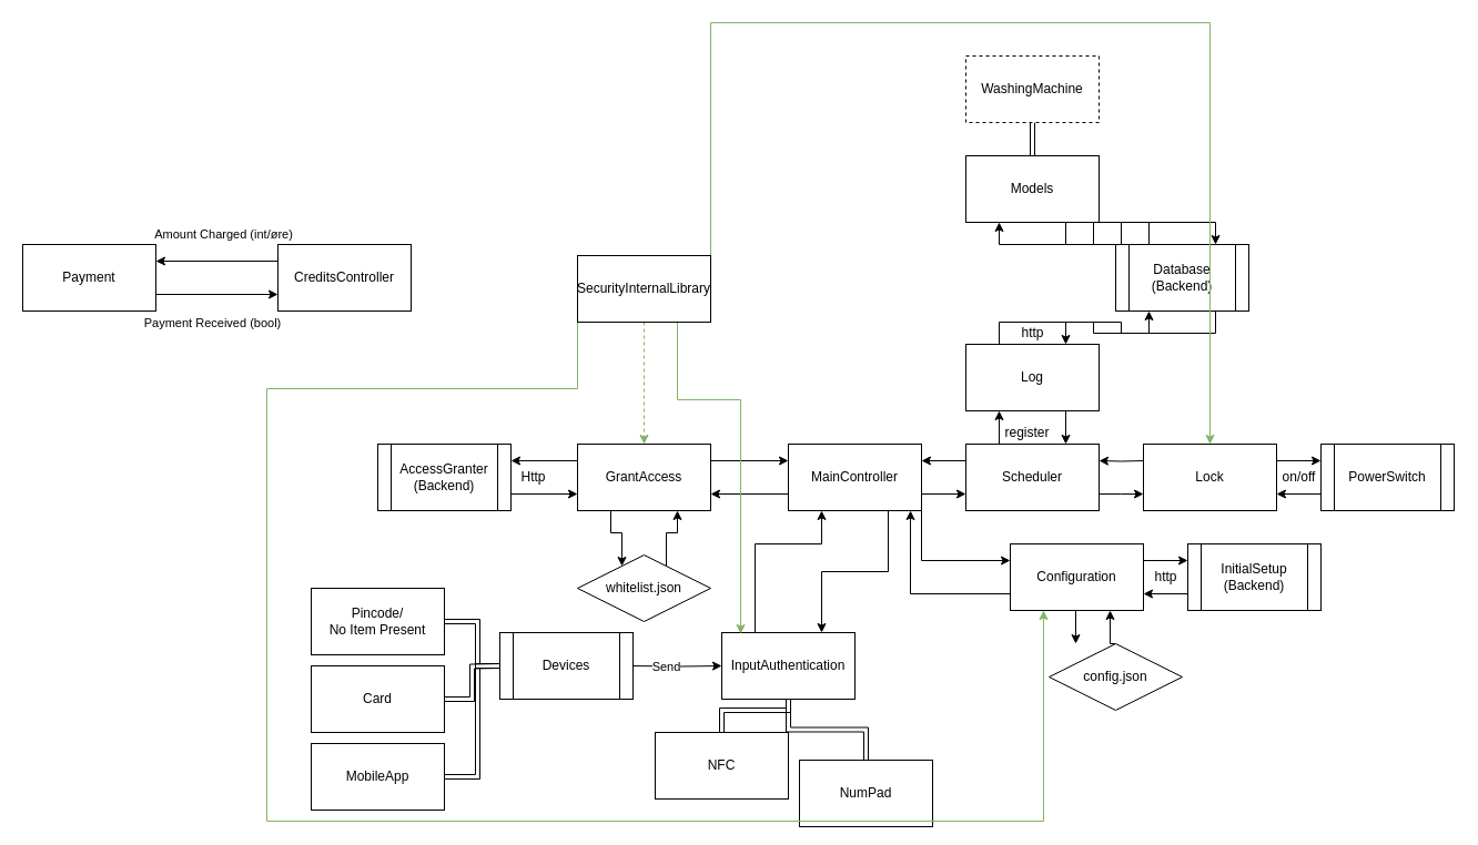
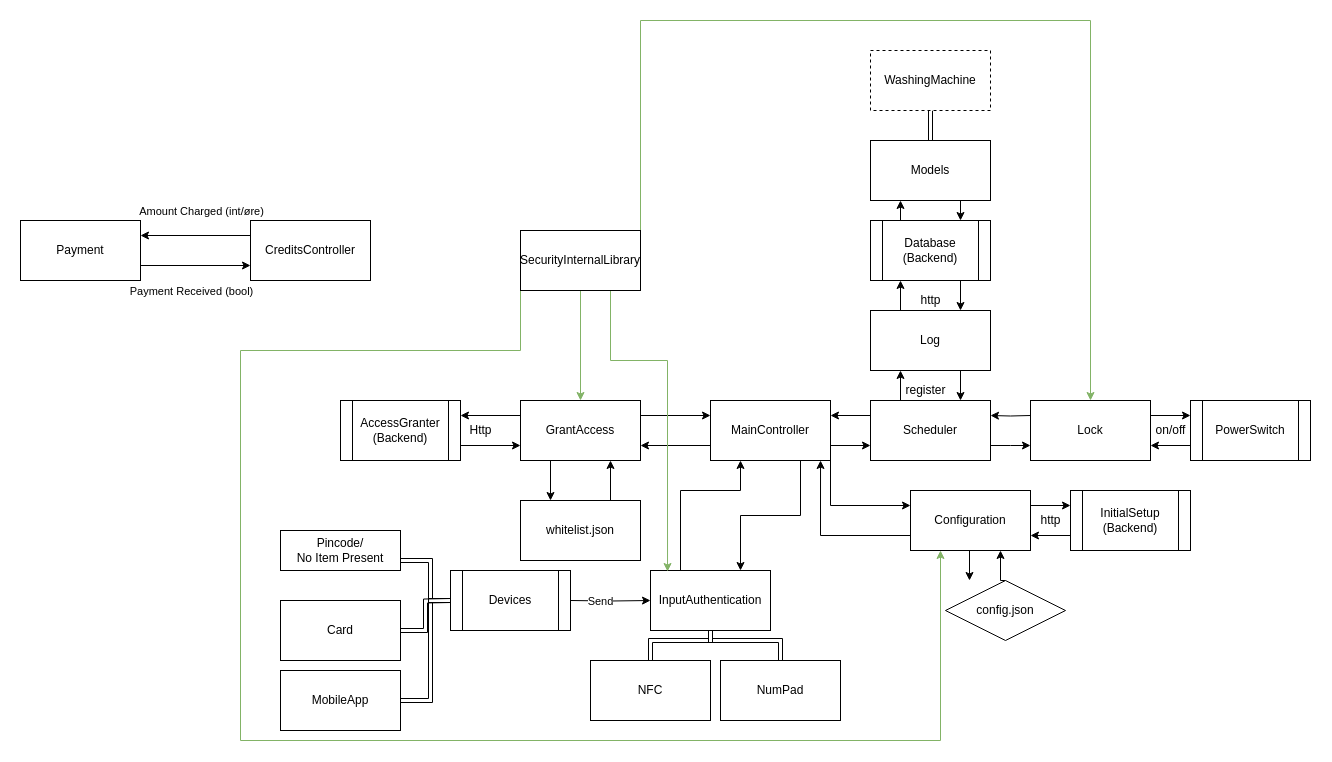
  <mxCell id="0" />
  <mxCell id="1" parent="0" />
  <mxCell id="2" style="edgeStyle=orthogonalEdgeStyle;rounded=0;orthogonalLoop=1;jettySize=auto;html=1;exitX=1;exitY=0.75;exitDx=0;exitDy=0;entryX=0;entryY=0.75;entryDx=0;entryDy=0;" edge="1" parent="1" source="4" target="7"><mxGeometry relative="1" as="geometry" /></mxCell>
  <mxCell id="3" value="Payment Received (bool)" style="edgeLabel;html=1;align=center;verticalAlign=middle;resizable=0;points=[];" vertex="1" connectable="0" parent="2"><mxGeometry x="-0.218" y="-3" relative="1" as="geometry"><mxPoint x="7" y="22" as="offset" /></mxGeometry></mxCell>
  <mxCell id="4" value="Payment" style="rounded=0;whiteSpace=wrap;html=1;" vertex="1" parent="1"><mxGeometry x="20" y="220" width="120" height="60" as="geometry" /></mxCell>
  <mxCell id="5" style="edgeStyle=orthogonalEdgeStyle;rounded=0;orthogonalLoop=1;jettySize=auto;html=1;exitX=0;exitY=0.25;exitDx=0;exitDy=0;entryX=1;entryY=0.25;entryDx=0;entryDy=0;" edge="1" parent="1" source="7" target="4"><mxGeometry relative="1" as="geometry" /></mxCell>
  <mxCell id="6" value="Amount Charged (int/øre)" style="edgeLabel;html=1;align=center;verticalAlign=middle;resizable=0;points=[];" vertex="1" connectable="0" parent="5"><mxGeometry x="-0.164" y="1" relative="1" as="geometry"><mxPoint x="-4" y="-26" as="offset" /></mxGeometry></mxCell>
  <mxCell id="7" value="CreditsController" style="rounded=0;whiteSpace=wrap;html=1;" vertex="1" parent="1"><mxGeometry x="250" y="220" width="120" height="60" as="geometry" /></mxCell>
  <mxCell id="8" style="edgeStyle=orthogonalEdgeStyle;rounded=0;orthogonalLoop=1;jettySize=auto;html=1;exitX=0.25;exitY=0;exitDx=0;exitDy=0;entryX=0.25;entryY=1;entryDx=0;entryDy=0;" edge="1" parent="1" source="9" target="31"><mxGeometry relative="1" as="geometry"><Array as="points"><mxPoint x="680" y="490" /><mxPoint x="740" y="490" /></Array></mxGeometry></mxCell>
  <mxCell id="9" value="InputAuthentication" style="rounded=0;whiteSpace=wrap;html=1;" vertex="1" parent="1"><mxGeometry x="650" y="570" width="120" height="60" as="geometry" /></mxCell>
  <mxCell id="10" style="edgeStyle=orthogonalEdgeStyle;rounded=0;orthogonalLoop=1;jettySize=auto;html=1;exitX=0;exitY=0.25;exitDx=0;exitDy=0;entryX=1;entryY=0.25;entryDx=0;entryDy=0;" edge="1" parent="1" target="14"><mxGeometry relative="1" as="geometry"><mxPoint x="1030" y="415" as="sourcePoint" /></mxGeometry></mxCell>
  <mxCell id="11" style="edgeStyle=orthogonalEdgeStyle;rounded=0;orthogonalLoop=1;jettySize=auto;html=1;exitX=1;exitY=0.75;exitDx=0;exitDy=0;entryX=0;entryY=0.75;entryDx=0;entryDy=0;" edge="1" parent="1" source="14"><mxGeometry relative="1" as="geometry"><mxPoint x="1030" y="445" as="targetPoint" /></mxGeometry></mxCell>
  <mxCell id="12" style="edgeStyle=orthogonalEdgeStyle;rounded=0;orthogonalLoop=1;jettySize=auto;html=1;exitX=0;exitY=0.25;exitDx=0;exitDy=0;entryX=1;entryY=0.25;entryDx=0;entryDy=0;" edge="1" parent="1" source="14" target="31"><mxGeometry relative="1" as="geometry" /></mxCell>
  <mxCell id="13" style="edgeStyle=orthogonalEdgeStyle;rounded=0;orthogonalLoop=1;jettySize=auto;html=1;exitX=0.25;exitY=0;exitDx=0;exitDy=0;entryX=0.25;entryY=1;entryDx=0;entryDy=0;" edge="1" parent="1" source="14" target="54"><mxGeometry relative="1" as="geometry" /></mxCell>
  <mxCell id="14" value="Scheduler" style="rounded=0;whiteSpace=wrap;html=1;" vertex="1" parent="1"><mxGeometry x="870" y="400" width="120" height="60" as="geometry" /></mxCell>
  <mxCell id="15" style="edgeStyle=orthogonalEdgeStyle;rounded=0;orthogonalLoop=1;jettySize=auto;html=1;exitX=0.5;exitY=0;exitDx=0;exitDy=0;shape=link;" edge="1" parent="1" source="16" target="9"><mxGeometry relative="1" as="geometry" /></mxCell>
  <mxCell id="16" value="NFC" style="rounded=0;whiteSpace=wrap;html=1;" vertex="1" parent="1"><mxGeometry x="590" y="660" width="120" height="60" as="geometry" /></mxCell>
  <mxCell id="17" style="edgeStyle=orthogonalEdgeStyle;rounded=0;orthogonalLoop=1;jettySize=auto;html=1;exitX=1;exitY=0.5;exitDx=0;exitDy=0;" edge="1" parent="1" target="9"><mxGeometry relative="1" as="geometry"><mxPoint x="570" y="600" as="sourcePoint" /></mxGeometry></mxCell>
  <mxCell id="18" value="Send" style="edgeLabel;html=1;align=center;verticalAlign=middle;resizable=0;points=[];" vertex="1" connectable="0" parent="17"><mxGeometry x="0.275" relative="1" as="geometry"><mxPoint x="-21" as="offset" /></mxGeometry></mxCell>
  <mxCell id="19" value="" style="edgeStyle=orthogonalEdgeStyle;shape=link;rounded=0;orthogonalLoop=1;jettySize=auto;html=1;" edge="1" parent="1" source="20"><mxGeometry relative="1" as="geometry"><mxPoint x="450" y="600" as="targetPoint" /><Array as="points"><mxPoint x="430" y="560" /><mxPoint x="430" y="600" /></Array></mxGeometry></mxCell>
- <mxCell id="20" value="Pincode/&lt;br&gt;No Item Present" style="rounded=0;whiteSpace=wrap;html=1;" vertex="1" parent="1"><mxGeometry x="280" y="530" width="120" height="60" as="geometry" /></mxCell>
+ <mxCell id="20" value="Pincode/&lt;br&gt;No Item Present" style="rounded=0;whiteSpace=wrap;html=1;" vertex="1" parent="1"><mxGeometry x="280" y="530" width="120" height="40" as="geometry" /></mxCell>
  <mxCell id="21" style="edgeStyle=orthogonalEdgeStyle;shape=link;rounded=0;orthogonalLoop=1;jettySize=auto;html=1;exitX=1;exitY=0.5;exitDx=0;exitDy=0;" edge="1" parent="1" source="22"><mxGeometry relative="1" as="geometry"><mxPoint x="450" y="600" as="targetPoint" /></mxGeometry></mxCell>
  <mxCell id="22" value="Card" style="rounded=0;whiteSpace=wrap;html=1;" vertex="1" parent="1"><mxGeometry x="280" y="600" width="120" height="60" as="geometry" /></mxCell>
  <mxCell id="23" style="edgeStyle=orthogonalEdgeStyle;shape=link;rounded=0;orthogonalLoop=1;jettySize=auto;html=1;exitX=1;exitY=0.5;exitDx=0;exitDy=0;entryX=0;entryY=0.5;entryDx=0;entryDy=0;" edge="1" parent="1" source="24"><mxGeometry relative="1" as="geometry"><mxPoint x="450" y="600" as="targetPoint" /><Array as="points"><mxPoint x="430" y="700" /><mxPoint x="430" y="600" /></Array></mxGeometry></mxCell>
  <mxCell id="24" value="MobileApp" style="rounded=0;whiteSpace=wrap;html=1;" vertex="1" parent="1"><mxGeometry x="280" y="670" width="120" height="60" as="geometry" /></mxCell>
  <mxCell id="25" style="edgeStyle=orthogonalEdgeStyle;shape=link;rounded=0;orthogonalLoop=1;jettySize=auto;html=1;exitX=0.5;exitY=0;exitDx=0;exitDy=0;" edge="1" parent="1" source="26" target="9"><mxGeometry relative="1" as="geometry" /></mxCell>
- <mxCell id="26" value="NumPad" style="rounded=0;whiteSpace=wrap;html=1;" vertex="1" parent="1"><mxGeometry x="720" y="685" width="120" height="60" as="geometry" /></mxCell>
+ <mxCell id="26" value="NumPad" style="rounded=0;whiteSpace=wrap;html=1;" vertex="1" parent="1"><mxGeometry x="720" y="660" width="120" height="60" as="geometry" /></mxCell>
  <mxCell id="27" style="edgeStyle=orthogonalEdgeStyle;rounded=0;orthogonalLoop=1;jettySize=auto;html=1;exitX=1;exitY=0.75;exitDx=0;exitDy=0;entryX=0;entryY=0.75;entryDx=0;entryDy=0;" edge="1" parent="1" source="31" target="14"><mxGeometry relative="1" as="geometry" /></mxCell>
  <mxCell id="28" style="edgeStyle=orthogonalEdgeStyle;rounded=0;orthogonalLoop=1;jettySize=auto;html=1;exitX=0;exitY=0.75;exitDx=0;exitDy=0;entryX=1;entryY=0.75;entryDx=0;entryDy=0;" edge="1" parent="1" source="31" target="35"><mxGeometry relative="1" as="geometry" /></mxCell>
  <mxCell id="29" style="edgeStyle=orthogonalEdgeStyle;rounded=0;orthogonalLoop=1;jettySize=auto;html=1;exitX=0.75;exitY=1;exitDx=0;exitDy=0;entryX=0.75;entryY=0;entryDx=0;entryDy=0;" edge="1" parent="1" source="31" target="9"><mxGeometry relative="1" as="geometry" /></mxCell>
  <mxCell id="30" style="edgeStyle=orthogonalEdgeStyle;rounded=0;orthogonalLoop=1;jettySize=auto;html=1;exitX=1;exitY=1;exitDx=0;exitDy=0;entryX=0;entryY=0.25;entryDx=0;entryDy=0;" edge="1" parent="1" source="31" target="49"><mxGeometry relative="1" as="geometry" /></mxCell>
  <mxCell id="31" value="MainController" style="rounded=0;whiteSpace=wrap;html=1;" vertex="1" parent="1"><mxGeometry x="710" y="400" width="120" height="60" as="geometry" /></mxCell>
  <mxCell id="32" style="edgeStyle=orthogonalEdgeStyle;rounded=0;orthogonalLoop=1;jettySize=auto;html=1;exitX=1;exitY=0.25;exitDx=0;exitDy=0;entryX=0;entryY=0.25;entryDx=0;entryDy=0;" edge="1" parent="1" source="35" target="31"><mxGeometry relative="1" as="geometry" /></mxCell>
  <mxCell id="33" style="edgeStyle=orthogonalEdgeStyle;rounded=0;orthogonalLoop=1;jettySize=auto;html=1;exitX=0;exitY=0.25;exitDx=0;exitDy=0;entryX=1;entryY=0.25;entryDx=0;entryDy=0;" edge="1" parent="1" source="35" target="37"><mxGeometry relative="1" as="geometry" /></mxCell>
  <mxCell id="34" style="edgeStyle=orthogonalEdgeStyle;rounded=0;orthogonalLoop=1;jettySize=auto;html=1;exitX=0.25;exitY=1;exitDx=0;exitDy=0;entryX=0.25;entryY=0;entryDx=0;entryDy=0;" edge="1" parent="1" source="35" target="72"><mxGeometry relative="1" as="geometry" /></mxCell>
  <mxCell id="35" value="GrantAccess" style="rounded=0;whiteSpace=wrap;html=1;" vertex="1" parent="1"><mxGeometry x="520" y="400" width="120" height="60" as="geometry" /></mxCell>
  <mxCell id="36" style="edgeStyle=orthogonalEdgeStyle;rounded=0;orthogonalLoop=1;jettySize=auto;html=1;exitX=1;exitY=0.75;exitDx=0;exitDy=0;entryX=0;entryY=0.75;entryDx=0;entryDy=0;" edge="1" parent="1" source="37" target="35"><mxGeometry relative="1" as="geometry" /></mxCell>
  <mxCell id="37" value="AccessGranter&lt;br&gt;&lt;div&gt;(Backend)&lt;/div&gt;" style="shape=process;whiteSpace=wrap;html=1;backgroundOutline=1;" vertex="1" parent="1"><mxGeometry x="340" y="400" width="120" height="60" as="geometry" /></mxCell>
  <mxCell id="38" value="Http" style="text;html=1;align=center;verticalAlign=middle;resizable=0;points=[];autosize=1;strokeColor=none;fillColor=none;" vertex="1" parent="1"><mxGeometry x="460" y="420" width="40" height="20" as="geometry" /></mxCell>
  <mxCell id="39" style="edgeStyle=orthogonalEdgeStyle;rounded=0;orthogonalLoop=1;jettySize=auto;html=1;exitX=0.25;exitY=0;exitDx=0;exitDy=0;entryX=0.25;entryY=1;entryDx=0;entryDy=0;" edge="1" parent="1" source="41" target="45"><mxGeometry relative="1" as="geometry" /></mxCell>
  <mxCell id="40" style="edgeStyle=orthogonalEdgeStyle;rounded=0;orthogonalLoop=1;jettySize=auto;html=1;exitX=0.75;exitY=1;exitDx=0;exitDy=0;entryX=0.75;entryY=0;entryDx=0;entryDy=0;" edge="1" parent="1" source="41" target="54"><mxGeometry relative="1" as="geometry" /></mxCell>
- <mxCell id="41" value="Database (Backend)" style="shape=process;whiteSpace=wrap;html=1;backgroundOutline=1;" vertex="1" parent="1"><mxGeometry x="1005" y="220" width="120" height="60" as="geometry" /></mxCell>
+ <mxCell id="41" value="Database (Backend)" style="shape=process;whiteSpace=wrap;html=1;backgroundOutline=1;" vertex="1" parent="1"><mxGeometry x="870" y="220" width="120" height="60" as="geometry" /></mxCell>
  <mxCell id="42" style="edgeStyle=orthogonalEdgeStyle;shape=link;rounded=0;orthogonalLoop=1;jettySize=auto;html=1;exitX=0.5;exitY=1;exitDx=0;exitDy=0;entryX=0.5;entryY=0;entryDx=0;entryDy=0;" edge="1" parent="1" source="43" target="45"><mxGeometry relative="1" as="geometry" /></mxCell>
  <mxCell id="43" value="WashingMachine" style="rounded=0;whiteSpace=wrap;html=1;dashed=1;" vertex="1" parent="1"><mxGeometry x="870" y="50" width="120" height="60" as="geometry" /></mxCell>
  <mxCell id="44" style="edgeStyle=orthogonalEdgeStyle;rounded=0;orthogonalLoop=1;jettySize=auto;html=1;exitX=0.75;exitY=1;exitDx=0;exitDy=0;entryX=0.75;entryY=0;entryDx=0;entryDy=0;" edge="1" parent="1" source="45" target="41"><mxGeometry relative="1" as="geometry" /></mxCell>
  <mxCell id="45" value="Models" style="rounded=0;whiteSpace=wrap;html=1;" vertex="1" parent="1"><mxGeometry x="870" y="140" width="120" height="60" as="geometry" /></mxCell>
  <mxCell id="46" style="edgeStyle=orthogonalEdgeStyle;rounded=0;orthogonalLoop=1;jettySize=auto;html=1;exitX=0;exitY=0.75;exitDx=0;exitDy=0;entryX=0.917;entryY=1;entryDx=0;entryDy=0;entryPerimeter=0;" edge="1" parent="1" source="49" target="31"><mxGeometry relative="1" as="geometry" /></mxCell>
  <mxCell id="47" style="edgeStyle=orthogonalEdgeStyle;rounded=0;orthogonalLoop=1;jettySize=auto;html=1;exitX=0.5;exitY=1;exitDx=0;exitDy=0;entryX=0.2;entryY=0;entryDx=0;entryDy=0;entryPerimeter=0;" edge="1" parent="1" source="49" target="51"><mxGeometry relative="1" as="geometry" /></mxCell>
  <mxCell id="48" style="edgeStyle=orthogonalEdgeStyle;rounded=0;orthogonalLoop=1;jettySize=auto;html=1;exitX=1;exitY=0.25;exitDx=0;exitDy=0;entryX=0;entryY=0.25;entryDx=0;entryDy=0;" edge="1" parent="1" source="49" target="69"><mxGeometry relative="1" as="geometry" /></mxCell>
  <mxCell id="49" value="Configuration" style="rounded=0;whiteSpace=wrap;html=1;" vertex="1" parent="1"><mxGeometry x="910" y="490" width="120" height="60" as="geometry" /></mxCell>
  <mxCell id="50" style="edgeStyle=orthogonalEdgeStyle;rounded=0;orthogonalLoop=1;jettySize=auto;html=1;exitX=0.5;exitY=0;exitDx=0;exitDy=0;entryX=0.75;entryY=1;entryDx=0;entryDy=0;" edge="1" parent="1" source="51" target="49"><mxGeometry relative="1" as="geometry" /></mxCell>
  <mxCell id="51" value="config.json" style="rhombus;whiteSpace=wrap;html=1;" vertex="1" parent="1"><mxGeometry x="945" y="580" width="120" height="60" as="geometry" /></mxCell>
  <mxCell id="52" style="edgeStyle=orthogonalEdgeStyle;rounded=0;orthogonalLoop=1;jettySize=auto;html=1;exitX=0.25;exitY=0;exitDx=0;exitDy=0;entryX=0.25;entryY=1;entryDx=0;entryDy=0;" edge="1" parent="1" source="54" target="41"><mxGeometry relative="1" as="geometry" /></mxCell>
  <mxCell id="53" style="edgeStyle=orthogonalEdgeStyle;rounded=0;orthogonalLoop=1;jettySize=auto;html=1;exitX=0.75;exitY=1;exitDx=0;exitDy=0;entryX=0.75;entryY=0;entryDx=0;entryDy=0;" edge="1" parent="1" source="54" target="14"><mxGeometry relative="1" as="geometry" /></mxCell>
  <mxCell id="54" value="Log" style="rounded=0;whiteSpace=wrap;html=1;" vertex="1" parent="1"><mxGeometry x="870" y="310" width="120" height="60" as="geometry" /></mxCell>
  <mxCell id="55" value="http" style="text;html=1;align=center;verticalAlign=middle;resizable=0;points=[];autosize=1;strokeColor=none;fillColor=none;" vertex="1" parent="1"><mxGeometry x="915" y="290" width="30" height="20" as="geometry" /></mxCell>
  <mxCell id="56" value="&lt;div&gt;register&lt;/div&gt;" style="text;html=1;align=center;verticalAlign=middle;resizable=0;points=[];autosize=1;strokeColor=none;fillColor=none;" vertex="1" parent="1"><mxGeometry x="900" y="380" width="50" height="20" as="geometry" /></mxCell>
- <mxCell id="57" style="edgeStyle=orthogonalEdgeStyle;rounded=0;orthogonalLoop=1;jettySize=auto;html=1;exitX=0.5;exitY=1;exitDx=0;exitDy=0;entryX=0.5;entryY=0;entryDx=0;entryDy=0;fillColor=#d5e8d4;strokeColor=#82b366;dashed=1;" edge="1" parent="1" source="61" target="35"><mxGeometry relative="1" as="geometry" /></mxCell>
+ <mxCell id="57" style="edgeStyle=orthogonalEdgeStyle;rounded=0;orthogonalLoop=1;jettySize=auto;html=1;exitX=0.5;exitY=1;exitDx=0;exitDy=0;entryX=0.5;entryY=0;entryDx=0;entryDy=0;fillColor=#d5e8d4;strokeColor=#82b366;" edge="1" parent="1" source="61" target="35"><mxGeometry relative="1" as="geometry" /></mxCell>
  <mxCell id="58" style="edgeStyle=orthogonalEdgeStyle;rounded=0;orthogonalLoop=1;jettySize=auto;html=1;exitX=0.75;exitY=1;exitDx=0;exitDy=0;entryX=0.142;entryY=0.017;entryDx=0;entryDy=0;entryPerimeter=0;fillColor=#d5e8d4;strokeColor=#82b366;" edge="1" parent="1" source="61" target="9"><mxGeometry relative="1" as="geometry"><Array as="points"><mxPoint x="610" y="360" /><mxPoint x="667" y="360" /></Array></mxGeometry></mxCell>
  <mxCell id="59" style="edgeStyle=orthogonalEdgeStyle;rounded=0;orthogonalLoop=1;jettySize=auto;html=1;exitX=1;exitY=0;exitDx=0;exitDy=0;entryX=0.5;entryY=0;entryDx=0;entryDy=0;fillColor=#d5e8d4;strokeColor=#82b366;" edge="1" parent="1" source="61"><mxGeometry relative="1" as="geometry"><mxPoint x="1090" y="400" as="targetPoint" /><Array as="points"><mxPoint x="640" y="20" /><mxPoint x="1090" y="20" /></Array></mxGeometry></mxCell>
  <mxCell id="60" style="edgeStyle=orthogonalEdgeStyle;rounded=0;orthogonalLoop=1;jettySize=auto;html=1;exitX=0;exitY=1;exitDx=0;exitDy=0;entryX=0.25;entryY=1;entryDx=0;entryDy=0;fillColor=#d5e8d4;strokeColor=#82b366;" edge="1" parent="1" source="61" target="49"><mxGeometry relative="1" as="geometry"><mxPoint x="940" y="640" as="targetPoint" /><Array as="points"><mxPoint x="520" y="350" /><mxPoint x="240" y="350" /><mxPoint x="240" y="740" /><mxPoint x="940" y="740" /></Array></mxGeometry></mxCell>
  <mxCell id="61" value="SecurityInternalLibrary" style="rounded=0;whiteSpace=wrap;html=1;" vertex="1" parent="1"><mxGeometry x="520" y="230" width="120" height="60" as="geometry" /></mxCell>
  <mxCell id="62" value="Devices" style="shape=process;whiteSpace=wrap;html=1;backgroundOutline=1;" vertex="1" parent="1"><mxGeometry x="450" y="570" width="120" height="60" as="geometry" /></mxCell>
  <mxCell id="63" style="edgeStyle=orthogonalEdgeStyle;rounded=0;orthogonalLoop=1;jettySize=auto;html=1;exitX=1;exitY=0.25;exitDx=0;exitDy=0;entryX=0;entryY=0.25;entryDx=0;entryDy=0;" edge="1" parent="1" source="64" target="66"><mxGeometry relative="1" as="geometry" /></mxCell>
  <mxCell id="64" value="Lock" style="rounded=0;whiteSpace=wrap;html=1;" vertex="1" parent="1"><mxGeometry x="1030" y="400" width="120" height="60" as="geometry" /></mxCell>
  <mxCell id="65" style="edgeStyle=orthogonalEdgeStyle;rounded=0;orthogonalLoop=1;jettySize=auto;html=1;exitX=0;exitY=0.75;exitDx=0;exitDy=0;entryX=1;entryY=0.75;entryDx=0;entryDy=0;" edge="1" parent="1" source="66" target="64"><mxGeometry relative="1" as="geometry" /></mxCell>
  <mxCell id="66" value="PowerSwitch" style="shape=process;whiteSpace=wrap;html=1;backgroundOutline=1;" vertex="1" parent="1"><mxGeometry x="1190" y="400" width="120" height="60" as="geometry" /></mxCell>
  <mxCell id="67" value="on/off" style="text;html=1;align=center;verticalAlign=middle;resizable=0;points=[];autosize=1;strokeColor=none;fillColor=none;" vertex="1" parent="1"><mxGeometry x="1150" y="420" width="40" height="20" as="geometry" /></mxCell>
  <mxCell id="68" style="edgeStyle=orthogonalEdgeStyle;rounded=0;orthogonalLoop=1;jettySize=auto;html=1;exitX=0;exitY=0.75;exitDx=0;exitDy=0;entryX=1;entryY=0.75;entryDx=0;entryDy=0;" edge="1" parent="1" source="69" target="49"><mxGeometry relative="1" as="geometry" /></mxCell>
  <mxCell id="69" value="InitialSetup (Backend)" style="shape=process;whiteSpace=wrap;html=1;backgroundOutline=1;" vertex="1" parent="1"><mxGeometry x="1070" y="490" width="120" height="60" as="geometry" /></mxCell>
  <mxCell id="70" value="http" style="text;html=1;align=center;verticalAlign=middle;resizable=0;points=[];autosize=1;strokeColor=none;fillColor=none;" vertex="1" parent="1"><mxGeometry x="1035" y="510" width="30" height="20" as="geometry" /></mxCell>
  <mxCell id="71" style="edgeStyle=orthogonalEdgeStyle;rounded=0;orthogonalLoop=1;jettySize=auto;html=1;exitX=0.75;exitY=0;exitDx=0;exitDy=0;entryX=0.75;entryY=1;entryDx=0;entryDy=0;" edge="1" parent="1" source="72" target="35"><mxGeometry relative="1" as="geometry" /></mxCell>
- <mxCell id="72" value="whitelist.json" style="rhombus;whiteSpace=wrap;html=1;" vertex="1" parent="1"><mxGeometry x="520" y="500" width="120" height="60" as="geometry" /></mxCell>
+ <mxCell id="72" value="whitelist.json" style="rounded=0;whiteSpace=wrap;html=1;" vertex="1" parent="1"><mxGeometry x="520" y="500" width="120" height="60" as="geometry" /></mxCell>
